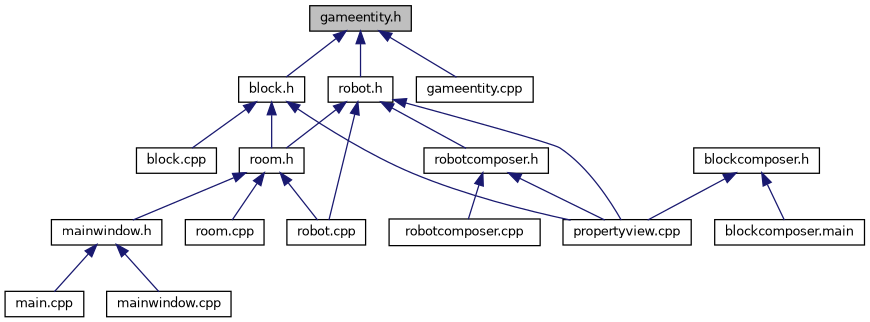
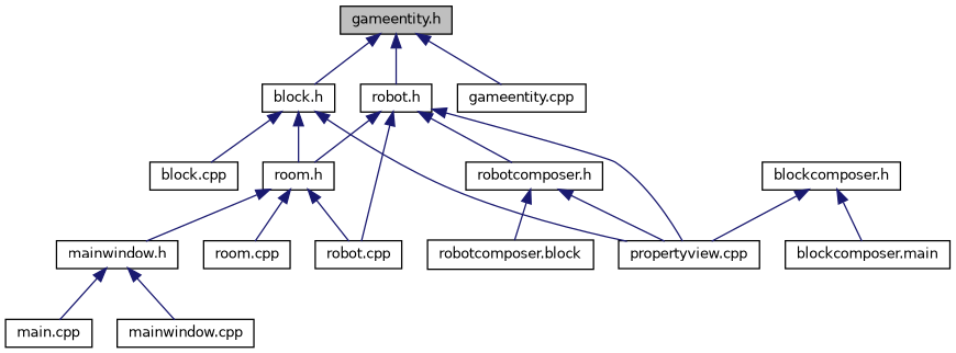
  digraph {
    node [color=black fillcolor=white fontname=Helvetica fontsize=10 shape=record style=filled]
    edge [color=midnightblue dir=back fontname=Helvetica fontsize=10 labelfontname=Helvetica labelfontsize=10 style=solid]
    n1 [fillcolor=grey75 fontcolor=black height=0.2 label="gameentity.h" width=0.4]
    n2 [height=0.2 label="block.h" width=0.4]
    n3 [height=0.2 label="gameentity.cpp" width=0.4]
    n4 [height=0.2 label="robot.h" width=0.4]
    n5 [height=0.2 label="block.cpp" width=0.4]
    n6 [height=0.2 label="propertyview.cpp" width=0.4]
    n7 [height=0.2 label="room.h" width=0.4]
    n8 [height=0.2 label="robot.cpp" width=0.4]
    n9 [height=0.2 label="robotcomposer.h" width=0.4]
    n10 [height=0.2 label="blockcomposer.h" width=0.4]
    n11 [height=0.2 label="blockcomposer.main" width=0.4]
    n12 [height=0.2 label="mainwindow.h" width=0.4]
    n13 [height=0.2 label="room.cpp" width=0.4]
    n14 [height=0.2 label="main.cpp" width=0.4]
    n15 [height=0.2 label="mainwindow.cpp" width=0.4]
-   n16 [height=0.2 label="robotcomposer.cpp" width=0.4]
+   n16 [height=0.2 label="robotcomposer.block" width=0.4]
    n1 -> n2
    n1 -> n3
    n1 -> n4
    n2 -> n5
    n2 -> n6
    n2 -> n7
    n4 -> n6
    n4 -> n7
    n4 -> n8
    n4 -> n9
    n7 -> n8
    n7 -> n12
    n7 -> n13
    n9 -> n6
    n9 -> n16
    n10 -> n6
    n10 -> n11
    n12 -> n14
    n12 -> n15
  }
